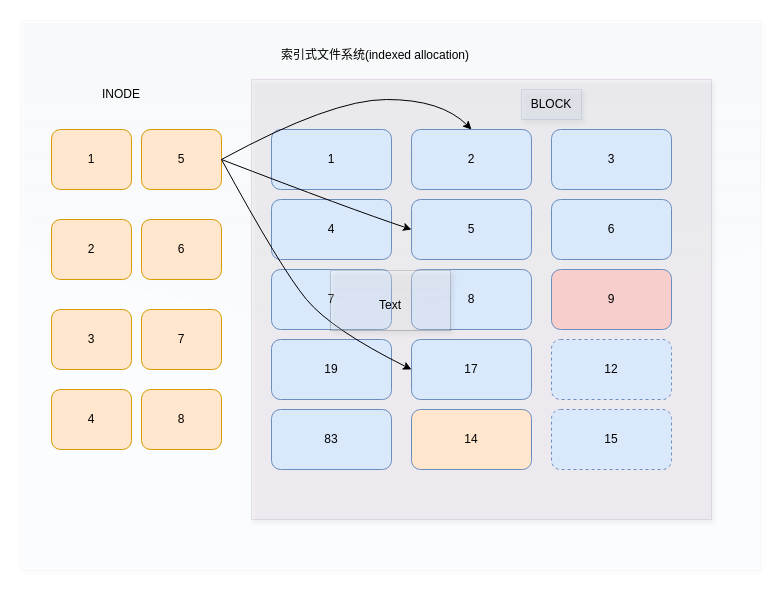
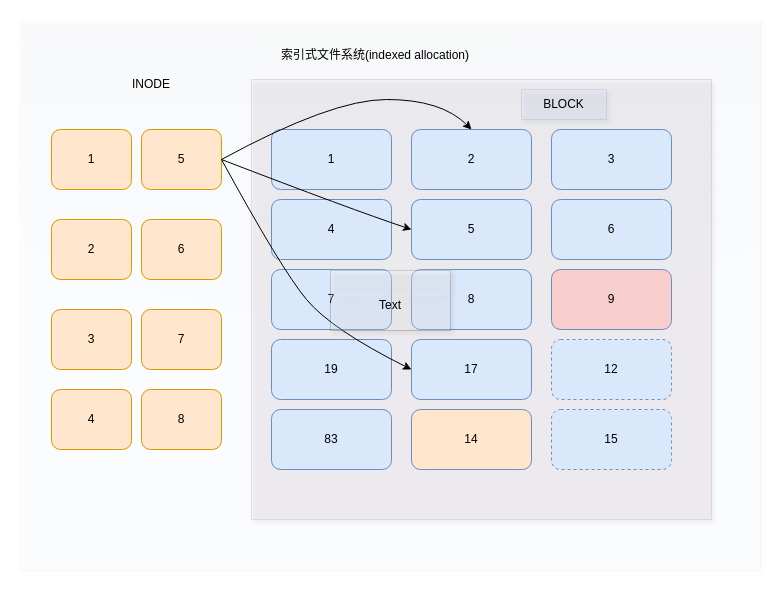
  <mxCell id="0" />
  <mxCell id="1" parent="0" />
  <mxCell id="2" value="" style="rounded=0;whiteSpace=wrap;html=1;shadow=1;glass=1;opacity=5;fillColor=#dae8fc;strokeColor=#6c8ebf;" vertex="1" parent="1"><mxGeometry x="20" y="20" width="740" height="550" as="geometry" /></mxCell>
  <mxCell id="3" value="" style="rounded=0;whiteSpace=wrap;html=1;opacity=20;fillColor=#e1d5e7;strokeColor=#9673a6;shadow=1;" vertex="1" parent="1"><mxGeometry x="251" y="79" width="460" height="440" as="geometry" /></mxCell>
  <mxCell id="4" value="2" style="rounded=1;whiteSpace=wrap;html=1;fillColor=#ffe6cc;strokeColor=#d79b00;" vertex="1" parent="1"><mxGeometry x="51" y="219" width="80" height="60" as="geometry" /></mxCell>
  <mxCell id="5" value="7" style="rounded=1;whiteSpace=wrap;html=1;fillColor=#ffe6cc;strokeColor=#d79b00;" vertex="1" parent="1"><mxGeometry x="141" y="309" width="80" height="60" as="geometry" /></mxCell>
  <mxCell id="6" value="3" style="rounded=1;whiteSpace=wrap;html=1;fillColor=#ffe6cc;strokeColor=#d79b00;" vertex="1" parent="1"><mxGeometry x="51" y="309" width="80" height="60" as="geometry" /></mxCell>
  <mxCell id="7" value="6" style="rounded=1;whiteSpace=wrap;html=1;fillColor=#ffe6cc;strokeColor=#d79b00;" vertex="1" parent="1"><mxGeometry x="141" y="219" width="80" height="60" as="geometry" /></mxCell>
  <mxCell id="8" value="5" style="rounded=1;whiteSpace=wrap;html=1;fillColor=#ffe6cc;strokeColor=#d79b00;" vertex="1" parent="1"><mxGeometry x="141" y="129" width="80" height="60" as="geometry" /></mxCell>
  <mxCell id="9" value="1" style="rounded=1;whiteSpace=wrap;html=1;fillColor=#ffe6cc;strokeColor=#d79b00;shadow=0;sketch=0;glass=0;" vertex="1" parent="1"><mxGeometry x="51" y="129" width="80" height="60" as="geometry" /></mxCell>
  <mxCell id="10" value="4" style="rounded=1;whiteSpace=wrap;html=1;fillColor=#ffe6cc;strokeColor=#d79b00;" vertex="1" parent="1"><mxGeometry x="51" y="389" width="80" height="60" as="geometry" /></mxCell>
  <mxCell id="11" value="8" style="rounded=1;whiteSpace=wrap;html=1;fillColor=#ffe6cc;strokeColor=#d79b00;" vertex="1" parent="1"><mxGeometry x="141" y="389" width="80" height="60" as="geometry" /></mxCell>
  <mxCell id="12" value="1" style="rounded=1;whiteSpace=wrap;html=1;fillColor=#dae8fc;strokeColor=#6c8ebf;" vertex="1" parent="1"><mxGeometry x="271" y="129" width="120" height="60" as="geometry" /></mxCell>
  <mxCell id="13" value="4" style="rounded=1;whiteSpace=wrap;html=1;fillColor=#dae8fc;strokeColor=#6c8ebf;" vertex="1" parent="1"><mxGeometry x="271" y="199" width="120" height="60" as="geometry" /></mxCell>
  <mxCell id="14" value="7" style="rounded=1;whiteSpace=wrap;html=1;fillColor=#dae8fc;strokeColor=#6c8ebf;" vertex="1" parent="1"><mxGeometry x="271" y="269" width="120" height="60" as="geometry" /></mxCell>
  <mxCell id="15" value="8" style="rounded=1;whiteSpace=wrap;html=1;fillColor=#dae8fc;strokeColor=#6c8ebf;" vertex="1" parent="1"><mxGeometry x="411" y="269" width="120" height="60" as="geometry" /></mxCell>
  <mxCell id="16" value="9" style="rounded=1;whiteSpace=wrap;html=1;fillColor=#f8cecc;strokeColor=#6c8ebf;" vertex="1" parent="1"><mxGeometry x="551" y="269" width="120" height="60" as="geometry" /></mxCell>
  <mxCell id="17" value="5" style="rounded=1;whiteSpace=wrap;html=1;fillColor=#dae8fc;strokeColor=#6c8ebf;" vertex="1" parent="1"><mxGeometry x="411" y="199" width="120" height="60" as="geometry" /></mxCell>
  <mxCell id="18" value="6" style="rounded=1;whiteSpace=wrap;html=1;fillColor=#dae8fc;strokeColor=#6c8ebf;" vertex="1" parent="1"><mxGeometry x="551" y="199" width="120" height="60" as="geometry" /></mxCell>
  <mxCell id="19" value="3" style="rounded=1;whiteSpace=wrap;html=1;fillColor=#dae8fc;strokeColor=#6c8ebf;" vertex="1" parent="1"><mxGeometry x="551" y="129" width="120" height="60" as="geometry" /></mxCell>
  <mxCell id="20" value="2" style="rounded=1;whiteSpace=wrap;html=1;fillColor=#dae8fc;strokeColor=#6c8ebf;" vertex="1" parent="1"><mxGeometry x="411" y="129" width="120" height="60" as="geometry" /></mxCell>
  <mxCell id="21" value="15" style="rounded=1;whiteSpace=wrap;html=1;fillColor=#dae8fc;strokeColor=#6c8ebf;dashed=1;" vertex="1" parent="1"><mxGeometry x="551" y="409" width="120" height="60" as="geometry" /></mxCell>
  <mxCell id="22" value="83" style="rounded=1;whiteSpace=wrap;html=1;fillColor=#dae8fc;strokeColor=#6c8ebf;" vertex="1" parent="1"><mxGeometry x="271" y="409" width="120" height="60" as="geometry" /></mxCell>
  <mxCell id="23" value="12" style="rounded=1;whiteSpace=wrap;html=1;fillColor=#dae8fc;strokeColor=#6c8ebf;dashed=1;" vertex="1" parent="1"><mxGeometry x="551" y="339" width="120" height="60" as="geometry" /></mxCell>
  <mxCell id="24" value="19" style="rounded=1;whiteSpace=wrap;html=1;fillColor=#dae8fc;strokeColor=#6c8ebf;" vertex="1" parent="1"><mxGeometry x="271" y="339" width="120" height="60" as="geometry" /></mxCell>
  <mxCell id="25" value="17" style="rounded=1;whiteSpace=wrap;html=1;fillColor=#dae8fc;strokeColor=#6c8ebf;" vertex="1" parent="1"><mxGeometry x="411" y="339" width="120" height="60" as="geometry" /></mxCell>
  <mxCell id="26" value="14" style="rounded=1;whiteSpace=wrap;html=1;fillColor=#ffe6cc;strokeColor=#6c8ebf;" vertex="1" parent="1"><mxGeometry x="411" y="409" width="120" height="60" as="geometry" /></mxCell>
  <mxCell id="27" value="" style="curved=1;endArrow=classic;html=1;rounded=0;exitX=1;exitY=0.5;exitDx=0;exitDy=0;entryX=0.5;entryY=0;entryDx=0;entryDy=0;" edge="1" parent="1" source="8" target="20"><mxGeometry width="50" height="50" relative="1" as="geometry"><mxPoint x="411" y="399" as="sourcePoint" /><mxPoint x="461" y="349" as="targetPoint" /><Array as="points"><mxPoint x="331" y="99" /><mxPoint x="441" y="99" /></Array></mxGeometry></mxCell>
  <mxCell id="28" value="" style="curved=1;endArrow=classic;html=1;rounded=0;exitX=1;exitY=0.5;exitDx=0;exitDy=0;entryX=0;entryY=0.5;entryDx=0;entryDy=0;" edge="1" parent="1" source="8" target="17"><mxGeometry width="50" height="50" relative="1" as="geometry"><mxPoint x="231" y="169" as="sourcePoint" /><mxPoint x="481" y="139" as="targetPoint" /><Array as="points"><mxPoint x="351" y="209" /></Array></mxGeometry></mxCell>
  <mxCell id="29" value="" style="curved=1;endArrow=classic;html=1;rounded=0;exitX=1;exitY=0.5;exitDx=0;exitDy=0;entryX=0;entryY=0.5;entryDx=0;entryDy=0;" edge="1" parent="1" source="8" target="25"><mxGeometry width="50" height="50" relative="1" as="geometry"><mxPoint x="231" y="169" as="sourcePoint" /><mxPoint x="481" y="139" as="targetPoint" /><Array as="points"><mxPoint x="281" y="269" /><mxPoint x="331" y="329" /></Array></mxGeometry></mxCell>
- <mxCell id="30" value="BLOCK" style="text;html=1;strokeColor=#6c8ebf;fillColor=#dae8fc;align=center;verticalAlign=middle;whiteSpace=wrap;rounded=0;shadow=1;opacity=20;" vertex="1" parent="1"><mxGeometry x="521" y="89" width="60" height="30" as="geometry" /></mxCell>
- <mxCell id="31" value="INODE" style="text;html=1;strokeColor=none;fillColor=none;align=center;verticalAlign=middle;whiteSpace=wrap;rounded=0;shadow=1;opacity=20;glass=1;" vertex="1" parent="1"><mxGeometry x="91" y="79" width="60" height="30" as="geometry" /></mxCell>
+ <mxCell id="30" value="BLOCK" style="text;html=1;strokeColor=#6c8ebf;fillColor=#dae8fc;align=center;verticalAlign=middle;whiteSpace=wrap;rounded=0;shadow=1;opacity=20;" vertex="1" parent="1"><mxGeometry x="521" y="89" width="85" height="30" as="geometry" /></mxCell>
+ <mxCell id="31" value="INODE" style="text;html=1;strokeColor=none;fillColor=none;align=center;verticalAlign=middle;whiteSpace=wrap;rounded=0;shadow=1;opacity=20;glass=1;" vertex="1" parent="1"><mxGeometry x="121" y="69" width="60" height="30" as="geometry" /></mxCell>
  <mxCell id="32" value="" style="rounded=0;whiteSpace=wrap;html=1;shadow=1;glass=1;opacity=20;" vertex="1" parent="1"><mxGeometry x="330" y="270" width="120" height="60" as="geometry" /></mxCell>
  <mxCell id="33" value="Text" style="text;html=1;strokeColor=none;fillColor=none;align=center;verticalAlign=middle;whiteSpace=wrap;rounded=0;shadow=1;glass=1;opacity=5;" vertex="1" parent="1"><mxGeometry x="360" y="290" width="60" height="30" as="geometry" /></mxCell>
  <mxCell id="34" value="索引式文件系统(indexed allocation)" style="text;html=1;strokeColor=none;fillColor=none;align=center;verticalAlign=middle;whiteSpace=wrap;rounded=0;shadow=1;glass=1;opacity=5;" vertex="1" parent="1"><mxGeometry x="240" y="40" width="270" height="30" as="geometry" /></mxCell>
